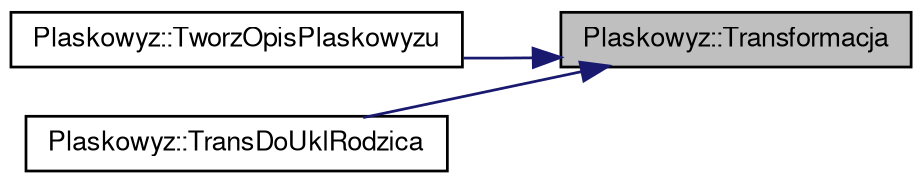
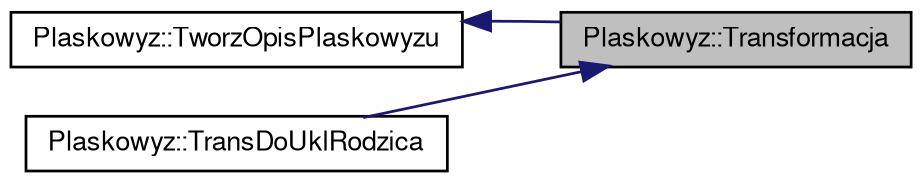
  digraph {
    rankdir=RL
    node [color=black fillcolor=white fontname=FreeSans fontsize=10 shape=record style=filled]
    edge [color=midnightblue dir=back fontname=FreeSans fontsize=10 labelfontname=FreeSans labelfontsize=10 style=solid]
    n1 [fillcolor=grey75 fontcolor=black height=0.2 label="Plaskowyz::Transformacja" width=0.4]
    n2 [height=0.2 label="Plaskowyz::TworzOpisPlaskowyzu" width=0.4]
    n3 [height=0.2 label="Plaskowyz::TransDoUklRodzica" width=0.4]
-   n1 -> n2
+   n2 -> n1
    n1 -> n3
  }
